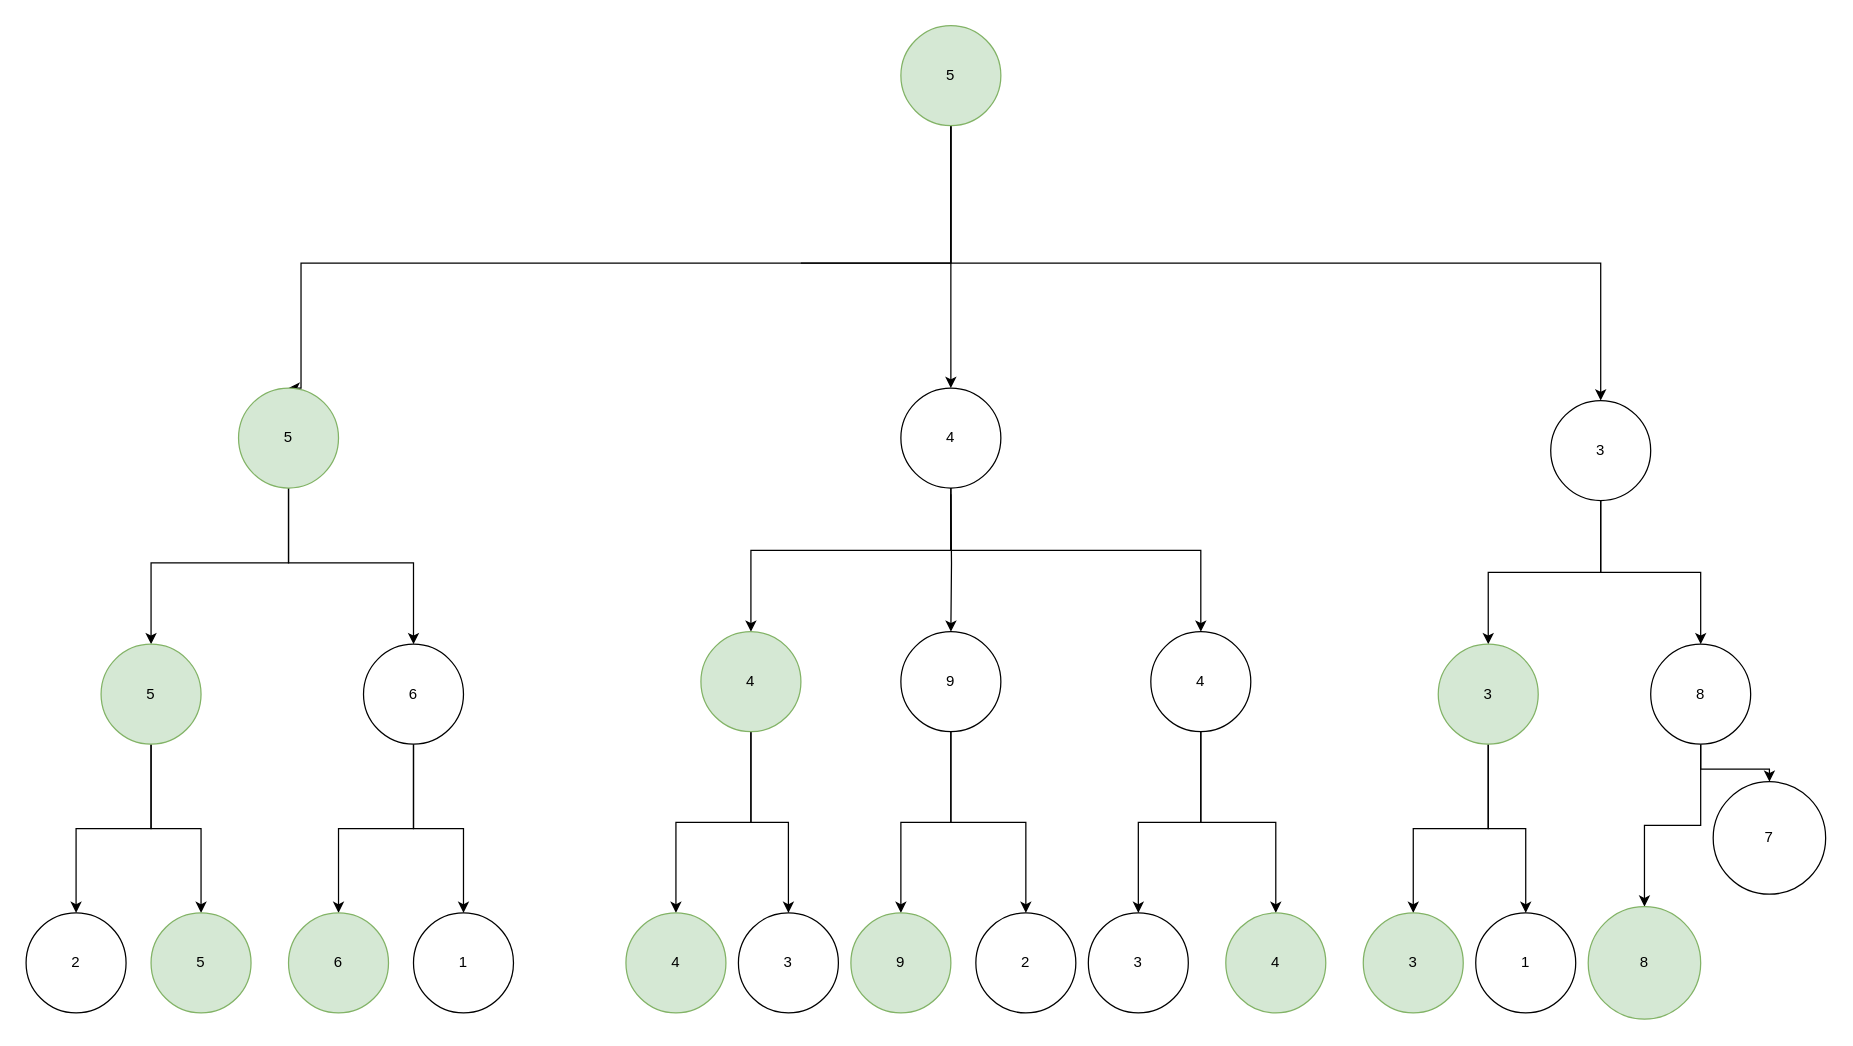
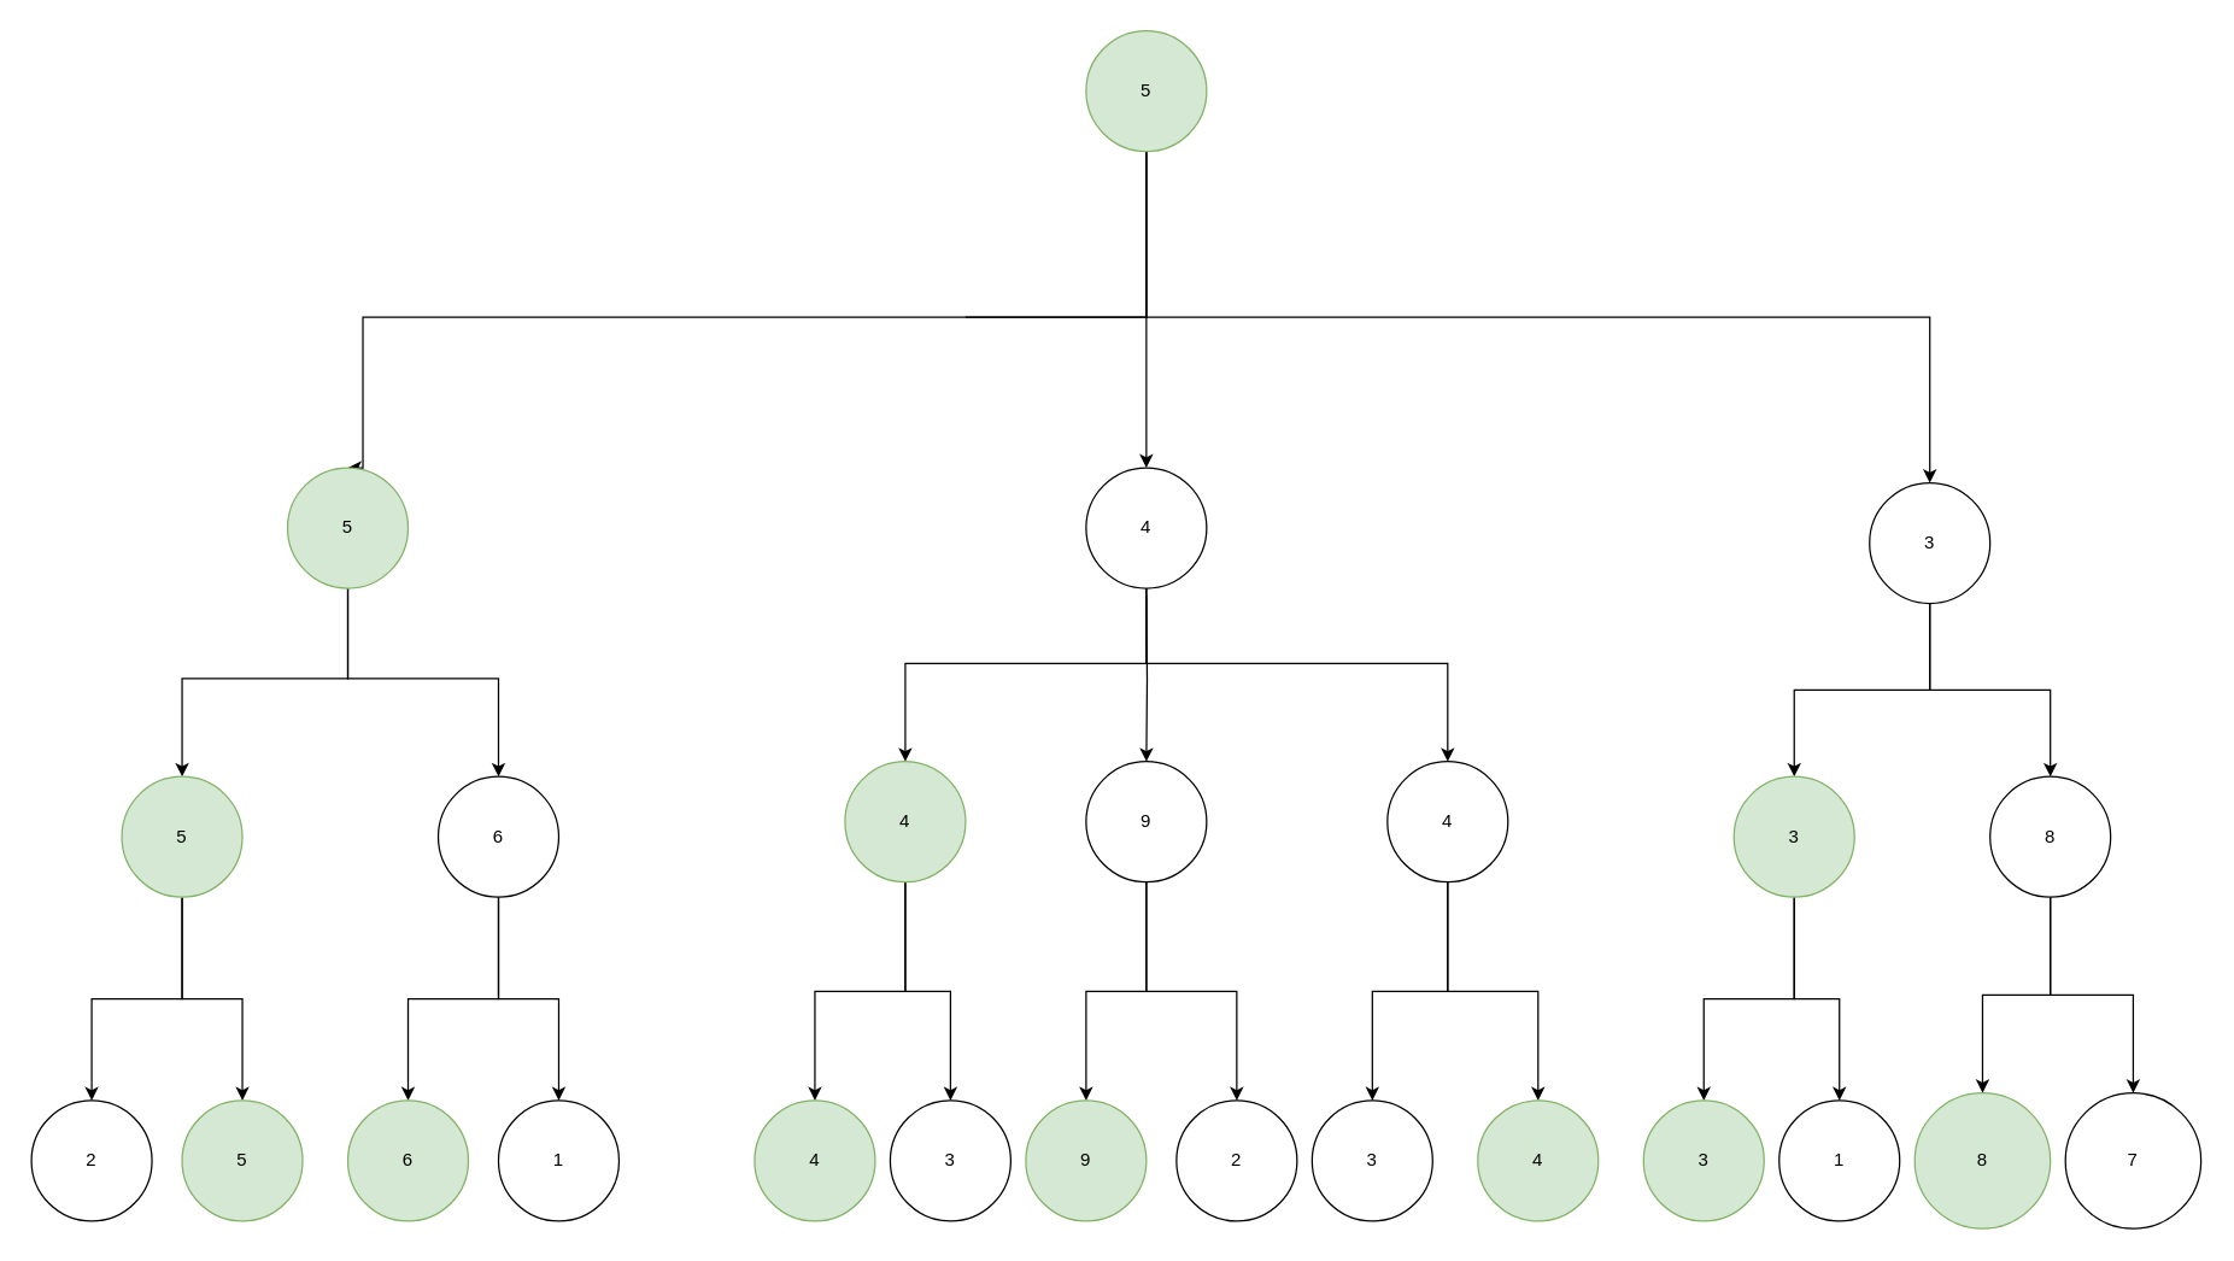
  <mxCell id="0" />
  <mxCell id="1" parent="0" />
  <mxCell id="2" style="edgeStyle=orthogonalEdgeStyle;rounded=0;orthogonalLoop=1;jettySize=auto;html=1;entryX=0.5;entryY=0;entryDx=0;entryDy=0;" parent="1" source="5" target="8" edge="1"><mxGeometry relative="1" as="geometry"><Array as="points"><mxPoint x="760" y="210" /><mxPoint x="240" y="210" /></Array></mxGeometry></mxCell>
  <mxCell id="3" style="edgeStyle=orthogonalEdgeStyle;rounded=0;orthogonalLoop=1;jettySize=auto;html=1;exitX=0.5;exitY=1;exitDx=0;exitDy=0;entryX=0.5;entryY=0;entryDx=0;entryDy=0;" parent="1" source="5" target="12" edge="1"><mxGeometry relative="1" as="geometry" /></mxCell>
  <mxCell id="4" style="edgeStyle=orthogonalEdgeStyle;rounded=0;orthogonalLoop=1;jettySize=auto;html=1;entryX=0.5;entryY=0;entryDx=0;entryDy=0;" parent="1" source="5" target="15" edge="1"><mxGeometry relative="1" as="geometry"><Array as="points"><mxPoint x="640" y="210" /><mxPoint x="1050" y="210" /></Array></mxGeometry></mxCell>
  <mxCell id="5" value="5" style="ellipse;whiteSpace=wrap;html=1;aspect=fixed;fillColor=#d5e8d4;strokeColor=#82b366;" parent="1" vertex="1"><mxGeometry x="720" y="20" width="80" height="80" as="geometry" /></mxCell>
  <mxCell id="6" style="edgeStyle=orthogonalEdgeStyle;rounded=0;orthogonalLoop=1;jettySize=auto;html=1;entryX=0.5;entryY=0;entryDx=0;entryDy=0;exitX=0.5;exitY=1;exitDx=0;exitDy=0;" parent="1" source="8" target="18" edge="1"><mxGeometry relative="1" as="geometry"><mxPoint x="200" y="354.857" as="sourcePoint" /><Array as="points"><mxPoint x="230" y="450" /><mxPoint x="120" y="450" /></Array></mxGeometry></mxCell>
  <mxCell id="7" style="edgeStyle=orthogonalEdgeStyle;rounded=0;orthogonalLoop=1;jettySize=auto;html=1;entryX=0.5;entryY=0;entryDx=0;entryDy=0;exitX=0.5;exitY=1;exitDx=0;exitDy=0;" parent="1" source="8" target="21" edge="1"><mxGeometry relative="1" as="geometry"><mxPoint x="280" y="354.857" as="sourcePoint" /><Array as="points"><mxPoint x="230" y="450" /><mxPoint x="330" y="450" /></Array></mxGeometry></mxCell>
  <mxCell id="8" value="5" style="ellipse;whiteSpace=wrap;html=1;aspect=fixed;fillColor=#d5e8d4;strokeColor=#82b366;" parent="1" vertex="1"><mxGeometry x="190" y="310" width="80" height="80" as="geometry" /></mxCell>
  <mxCell id="9" style="edgeStyle=orthogonalEdgeStyle;rounded=0;orthogonalLoop=1;jettySize=auto;html=1;entryX=0.5;entryY=0;entryDx=0;entryDy=0;exitX=0.5;exitY=1;exitDx=0;exitDy=0;" parent="1" source="12" target="24" edge="1"><mxGeometry relative="1" as="geometry"><mxPoint x="720" y="354.857" as="sourcePoint" /><Array as="points"><mxPoint x="760" y="440" /><mxPoint x="600" y="440" /></Array></mxGeometry></mxCell>
  <mxCell id="10" style="edgeStyle=orthogonalEdgeStyle;rounded=0;orthogonalLoop=1;jettySize=auto;html=1;entryX=0.5;entryY=0;entryDx=0;entryDy=0;" parent="1" target="27" edge="1"><mxGeometry relative="1" as="geometry"><mxPoint x="760" y="395" as="sourcePoint" /></mxGeometry></mxCell>
  <mxCell id="11" style="edgeStyle=orthogonalEdgeStyle;rounded=0;orthogonalLoop=1;jettySize=auto;html=1;entryX=0.5;entryY=0;entryDx=0;entryDy=0;exitX=0.5;exitY=1;exitDx=0;exitDy=0;" parent="1" source="12" target="30" edge="1"><mxGeometry relative="1" as="geometry"><mxPoint x="800" y="354.857" as="sourcePoint" /><Array as="points"><mxPoint x="760" y="440" /><mxPoint x="960" y="440" /></Array></mxGeometry></mxCell>
  <mxCell id="12" value="4" style="ellipse;whiteSpace=wrap;html=1;aspect=fixed;" parent="1" vertex="1"><mxGeometry x="720" y="310" width="80" height="80" as="geometry" /></mxCell>
  <mxCell id="13" style="edgeStyle=orthogonalEdgeStyle;rounded=0;orthogonalLoop=1;jettySize=auto;html=1;entryX=0.5;entryY=0;entryDx=0;entryDy=0;exitX=0.5;exitY=1;exitDx=0;exitDy=0;" parent="1" source="15" target="33" edge="1"><mxGeometry relative="1" as="geometry"><mxPoint x="1260" y="405" as="sourcePoint" /></mxGeometry></mxCell>
  <mxCell id="14" style="edgeStyle=orthogonalEdgeStyle;rounded=0;orthogonalLoop=1;jettySize=auto;html=1;entryX=0.5;entryY=0;entryDx=0;entryDy=0;exitX=0.5;exitY=1;exitDx=0;exitDy=0;" parent="1" source="15" target="48" edge="1"><mxGeometry relative="1" as="geometry"><mxPoint x="1260" y="405" as="sourcePoint" /></mxGeometry></mxCell>
  <mxCell id="15" value="3" style="ellipse;whiteSpace=wrap;html=1;aspect=fixed;" parent="1" vertex="1"><mxGeometry x="1240" y="320" width="80" height="80" as="geometry" /></mxCell>
  <mxCell id="16" style="edgeStyle=orthogonalEdgeStyle;rounded=0;orthogonalLoop=1;jettySize=auto;html=1;entryX=0.5;entryY=0;entryDx=0;entryDy=0;" parent="1" source="18" target="34" edge="1"><mxGeometry relative="1" as="geometry" /></mxCell>
  <mxCell id="17" style="edgeStyle=orthogonalEdgeStyle;rounded=0;orthogonalLoop=1;jettySize=auto;html=1;entryX=0.5;entryY=0;entryDx=0;entryDy=0;" parent="1" source="18" target="35" edge="1"><mxGeometry relative="1" as="geometry" /></mxCell>
  <mxCell id="18" value="5" style="ellipse;whiteSpace=wrap;html=1;aspect=fixed;fillColor=#d5e8d4;strokeColor=#82b366;" parent="1" vertex="1"><mxGeometry x="80" y="515" width="80" height="80" as="geometry" /></mxCell>
  <mxCell id="19" style="edgeStyle=orthogonalEdgeStyle;rounded=0;orthogonalLoop=1;jettySize=auto;html=1;entryX=0.5;entryY=0;entryDx=0;entryDy=0;" parent="1" source="21" target="36" edge="1"><mxGeometry relative="1" as="geometry" /></mxCell>
  <mxCell id="20" style="edgeStyle=orthogonalEdgeStyle;rounded=0;orthogonalLoop=1;jettySize=auto;html=1;entryX=0.5;entryY=0;entryDx=0;entryDy=0;" parent="1" source="21" target="37" edge="1"><mxGeometry relative="1" as="geometry" /></mxCell>
  <mxCell id="21" value="6" style="ellipse;whiteSpace=wrap;html=1;aspect=fixed;" parent="1" vertex="1"><mxGeometry x="290" y="515" width="80" height="80" as="geometry" /></mxCell>
  <mxCell id="22" style="edgeStyle=orthogonalEdgeStyle;rounded=0;orthogonalLoop=1;jettySize=auto;html=1;entryX=0.5;entryY=0;entryDx=0;entryDy=0;" parent="1" source="24" target="38" edge="1"><mxGeometry relative="1" as="geometry" /></mxCell>
  <mxCell id="23" style="edgeStyle=orthogonalEdgeStyle;rounded=0;orthogonalLoop=1;jettySize=auto;html=1;entryX=0.5;entryY=0;entryDx=0;entryDy=0;" parent="1" source="24" target="39" edge="1"><mxGeometry relative="1" as="geometry" /></mxCell>
  <mxCell id="24" value="4" style="ellipse;whiteSpace=wrap;html=1;aspect=fixed;fillColor=#d5e8d4;strokeColor=#82b366;" parent="1" vertex="1"><mxGeometry x="560" y="505" width="80" height="80" as="geometry" /></mxCell>
  <mxCell id="25" style="edgeStyle=orthogonalEdgeStyle;rounded=0;orthogonalLoop=1;jettySize=auto;html=1;entryX=0.5;entryY=0;entryDx=0;entryDy=0;" parent="1" source="27" target="40" edge="1"><mxGeometry relative="1" as="geometry" /></mxCell>
  <mxCell id="26" style="edgeStyle=orthogonalEdgeStyle;rounded=0;orthogonalLoop=1;jettySize=auto;html=1;entryX=0.5;entryY=0;entryDx=0;entryDy=0;" parent="1" source="27" target="41" edge="1"><mxGeometry relative="1" as="geometry" /></mxCell>
  <mxCell id="27" value="9" style="ellipse;whiteSpace=wrap;html=1;aspect=fixed;" parent="1" vertex="1"><mxGeometry x="720" y="505" width="80" height="80" as="geometry" /></mxCell>
  <mxCell id="28" style="edgeStyle=orthogonalEdgeStyle;rounded=0;orthogonalLoop=1;jettySize=auto;html=1;entryX=0.5;entryY=0;entryDx=0;entryDy=0;" parent="1" source="30" target="42" edge="1"><mxGeometry relative="1" as="geometry" /></mxCell>
  <mxCell id="29" style="edgeStyle=orthogonalEdgeStyle;rounded=0;orthogonalLoop=1;jettySize=auto;html=1;entryX=0.5;entryY=0;entryDx=0;entryDy=0;" parent="1" source="30" target="43" edge="1"><mxGeometry relative="1" as="geometry" /></mxCell>
  <mxCell id="30" value="4" style="ellipse;whiteSpace=wrap;html=1;aspect=fixed;" parent="1" vertex="1"><mxGeometry x="920" y="505" width="80" height="80" as="geometry" /></mxCell>
  <mxCell id="31" style="edgeStyle=orthogonalEdgeStyle;rounded=0;orthogonalLoop=1;jettySize=auto;html=1;entryX=0.5;entryY=0;entryDx=0;entryDy=0;" parent="1" source="33" target="44" edge="1"><mxGeometry relative="1" as="geometry" /></mxCell>
  <mxCell id="32" style="edgeStyle=orthogonalEdgeStyle;rounded=0;orthogonalLoop=1;jettySize=auto;html=1;entryX=0.5;entryY=0;entryDx=0;entryDy=0;" parent="1" source="33" target="45" edge="1"><mxGeometry relative="1" as="geometry" /></mxCell>
  <mxCell id="33" value="3" style="ellipse;whiteSpace=wrap;html=1;aspect=fixed;fillColor=#d5e8d4;strokeColor=#82b366;" parent="1" vertex="1"><mxGeometry x="1150" y="515" width="80" height="80" as="geometry" /></mxCell>
  <mxCell id="34" value="2" style="ellipse;whiteSpace=wrap;html=1;aspect=fixed;" parent="1" vertex="1"><mxGeometry x="20" y="730" width="80" height="80" as="geometry" /></mxCell>
  <mxCell id="35" value="5" style="ellipse;whiteSpace=wrap;html=1;aspect=fixed;fillColor=#d5e8d4;strokeColor=#82b366;" parent="1" vertex="1"><mxGeometry x="120" y="730" width="80" height="80" as="geometry" /></mxCell>
  <mxCell id="36" value="6" style="ellipse;whiteSpace=wrap;html=1;aspect=fixed;fillColor=#d5e8d4;strokeColor=#82b366;" parent="1" vertex="1"><mxGeometry x="230" y="730" width="80" height="80" as="geometry" /></mxCell>
  <mxCell id="37" value="1" style="ellipse;whiteSpace=wrap;html=1;aspect=fixed;" parent="1" vertex="1"><mxGeometry x="330" y="730" width="80" height="80" as="geometry" /></mxCell>
  <mxCell id="38" value="4" style="ellipse;whiteSpace=wrap;html=1;aspect=fixed;fillColor=#d5e8d4;strokeColor=#82b366;" parent="1" vertex="1"><mxGeometry x="500" y="730" width="80" height="80" as="geometry" /></mxCell>
  <mxCell id="39" value="3" style="ellipse;whiteSpace=wrap;html=1;aspect=fixed;" parent="1" vertex="1"><mxGeometry x="590" y="730" width="80" height="80" as="geometry" /></mxCell>
  <mxCell id="40" value="9" style="ellipse;whiteSpace=wrap;html=1;aspect=fixed;fillColor=#d5e8d4;strokeColor=#82b366;" parent="1" vertex="1"><mxGeometry x="680" y="730" width="80" height="80" as="geometry" /></mxCell>
  <mxCell id="41" value="2" style="ellipse;whiteSpace=wrap;html=1;aspect=fixed;" parent="1" vertex="1"><mxGeometry x="780" y="730" width="80" height="80" as="geometry" /></mxCell>
  <mxCell id="42" value="3" style="ellipse;whiteSpace=wrap;html=1;aspect=fixed;" parent="1" vertex="1"><mxGeometry x="870" y="730" width="80" height="80" as="geometry" /></mxCell>
  <mxCell id="43" value="4" style="ellipse;whiteSpace=wrap;html=1;aspect=fixed;fillColor=#d5e8d4;strokeColor=#82b366;" parent="1" vertex="1"><mxGeometry x="980" y="730" width="80" height="80" as="geometry" /></mxCell>
  <mxCell id="44" value="3" style="ellipse;whiteSpace=wrap;html=1;aspect=fixed;fillColor=#d5e8d4;strokeColor=#82b366;" parent="1" vertex="1"><mxGeometry x="1090" y="730" width="80" height="80" as="geometry" /></mxCell>
  <mxCell id="45" value="1" style="ellipse;whiteSpace=wrap;html=1;aspect=fixed;" parent="1" vertex="1"><mxGeometry x="1180" y="730" width="80" height="80" as="geometry" /></mxCell>
  <mxCell id="46" style="edgeStyle=orthogonalEdgeStyle;rounded=0;orthogonalLoop=1;jettySize=auto;html=1;entryX=0.5;entryY=0;entryDx=0;entryDy=0;" parent="1" source="48" target="49" edge="1"><mxGeometry relative="1" as="geometry" /></mxCell>
  <mxCell id="47" style="edgeStyle=orthogonalEdgeStyle;rounded=0;orthogonalLoop=1;jettySize=auto;html=1;entryX=0.5;entryY=0;entryDx=0;entryDy=0;" parent="1" source="48" target="50" edge="1"><mxGeometry relative="1" as="geometry" /></mxCell>
  <mxCell id="48" value="8" style="ellipse;whiteSpace=wrap;html=1;aspect=fixed;" parent="1" vertex="1"><mxGeometry x="1320" y="515" width="80" height="80" as="geometry" /></mxCell>
  <mxCell id="49" value="8" style="ellipse;whiteSpace=wrap;html=1;aspect=fixed;fillColor=#d5e8d4;strokeColor=#82b366;" parent="1" vertex="1"><mxGeometry x="1270" y="725" width="90" height="90" as="geometry" /></mxCell>
- <mxCell id="50" value="7" style="ellipse;whiteSpace=wrap;html=1;aspect=fixed;" parent="1" vertex="1"><mxGeometry x="1370" y="625" width="90" height="90" as="geometry" /></mxCell>
+ <mxCell id="50" value="7" style="ellipse;whiteSpace=wrap;html=1;aspect=fixed;" parent="1" vertex="1"><mxGeometry x="1370" y="725" width="90" height="90" as="geometry" /></mxCell>
